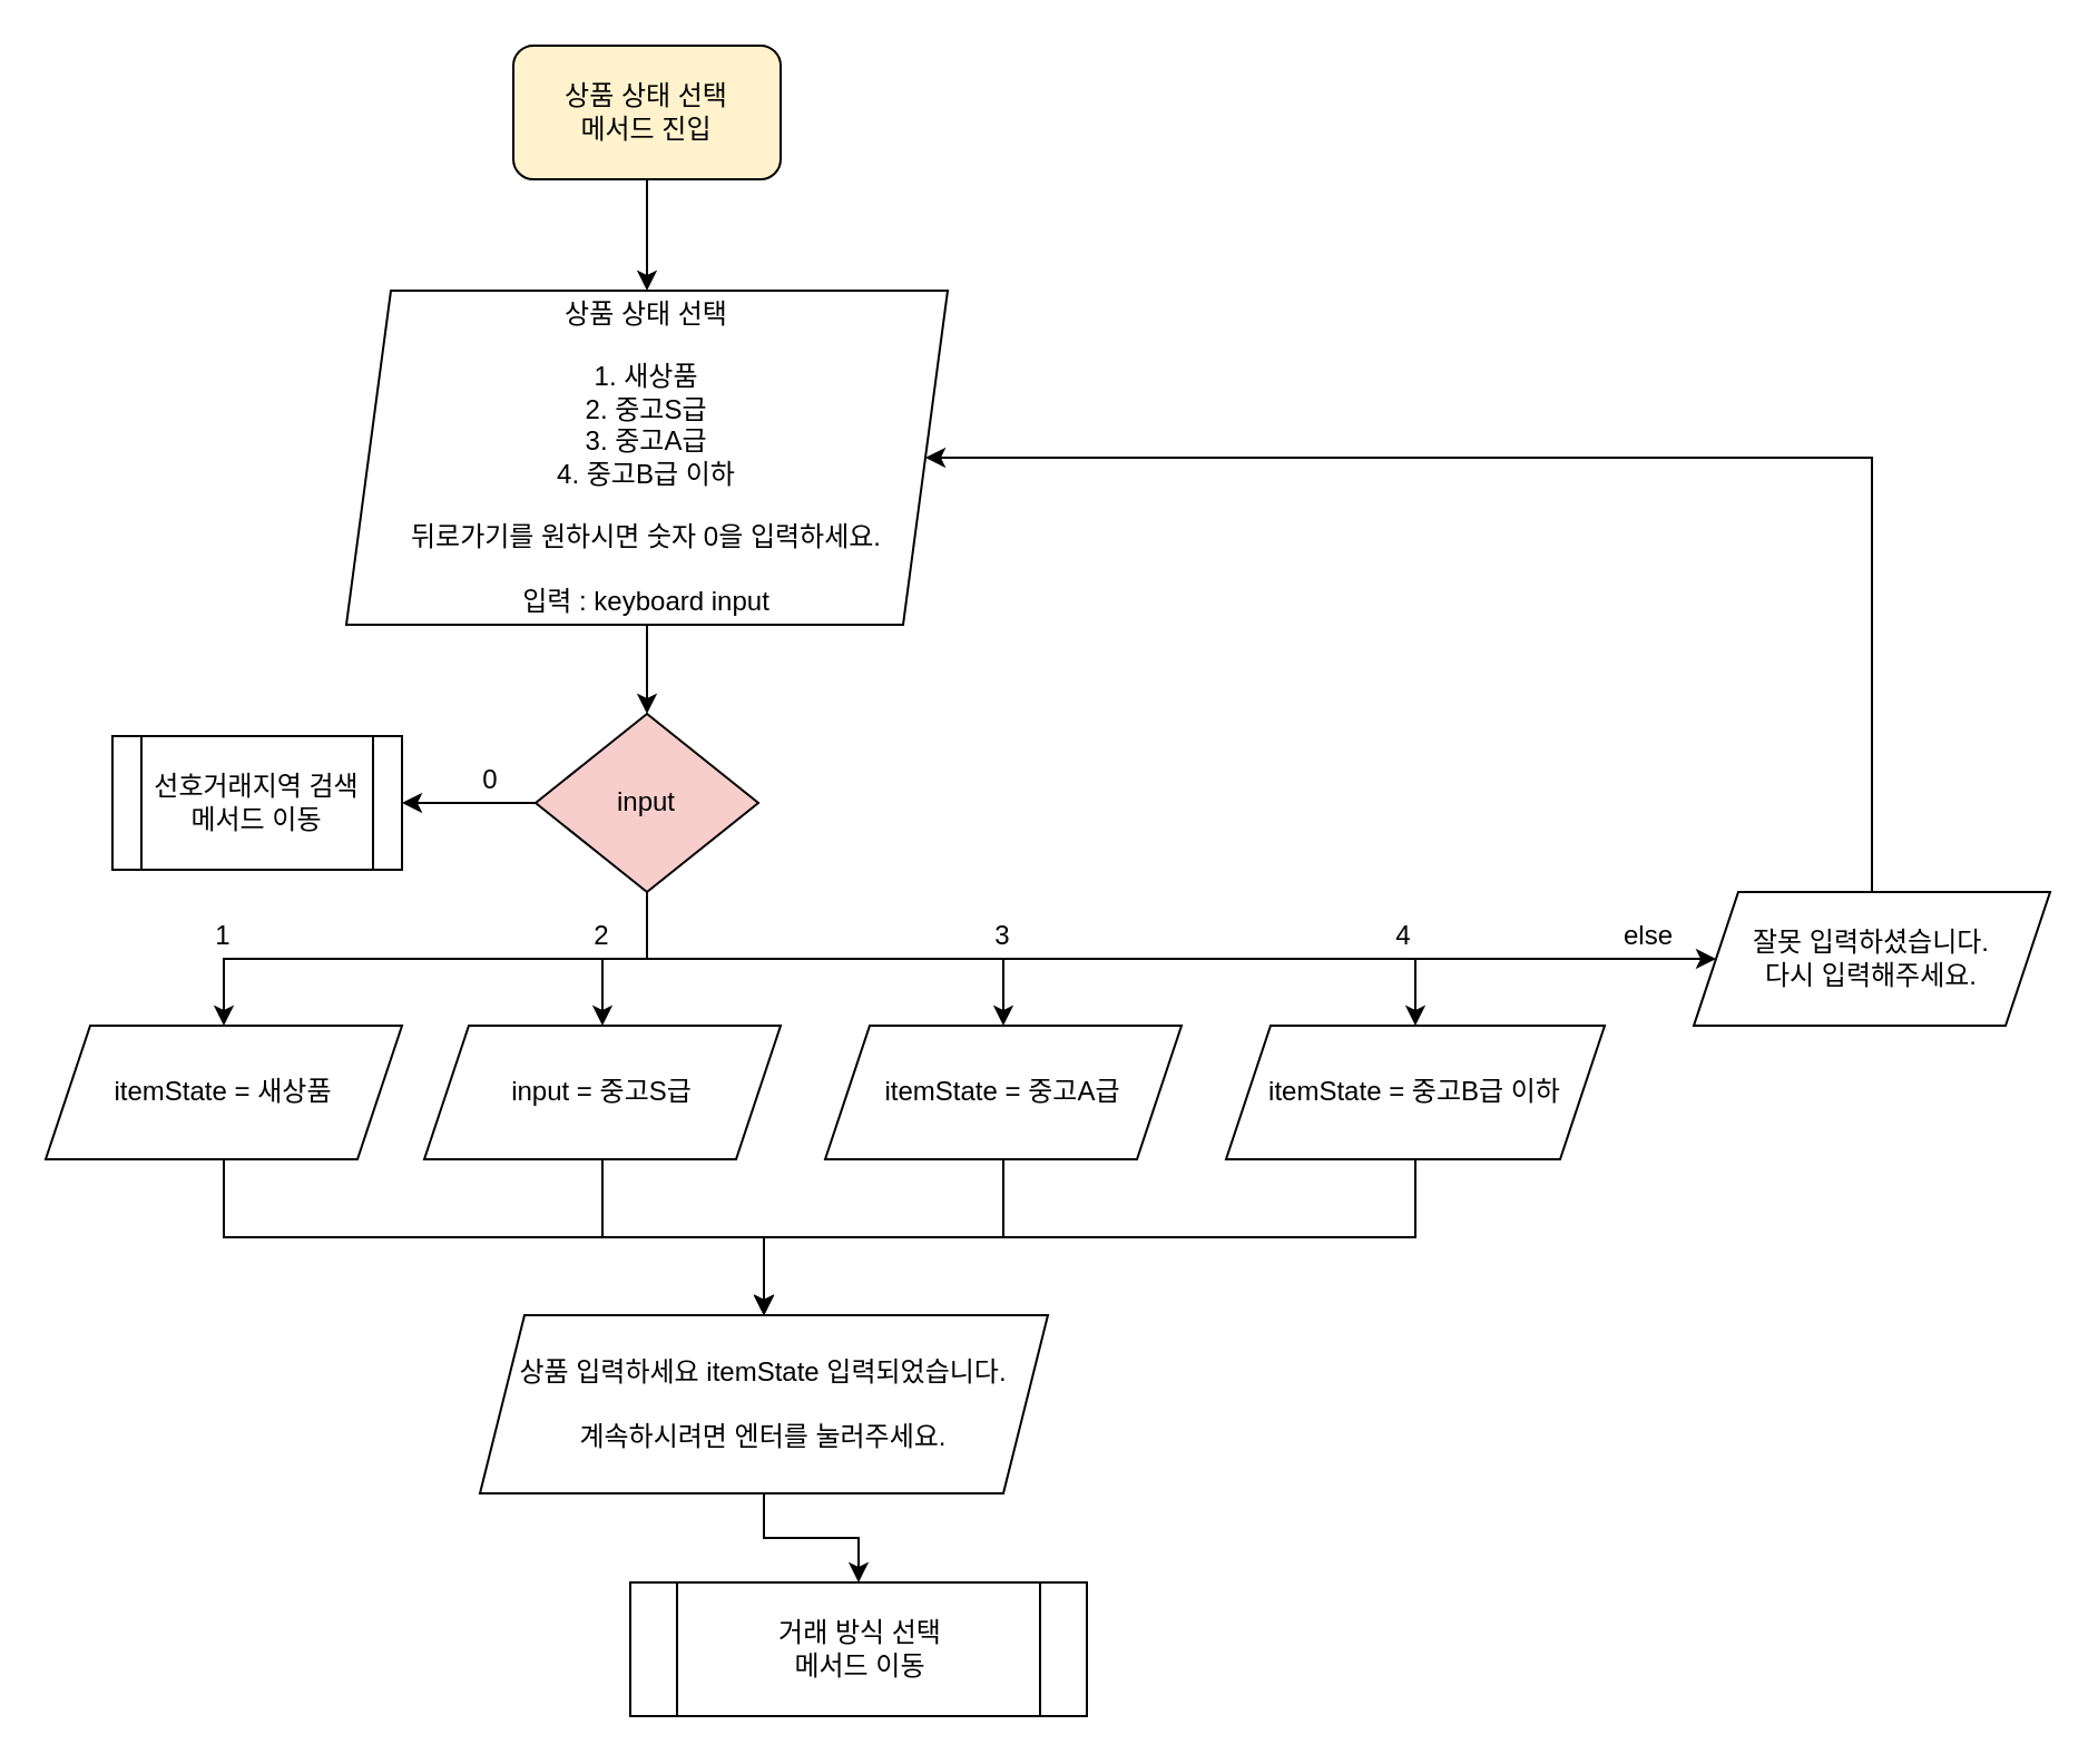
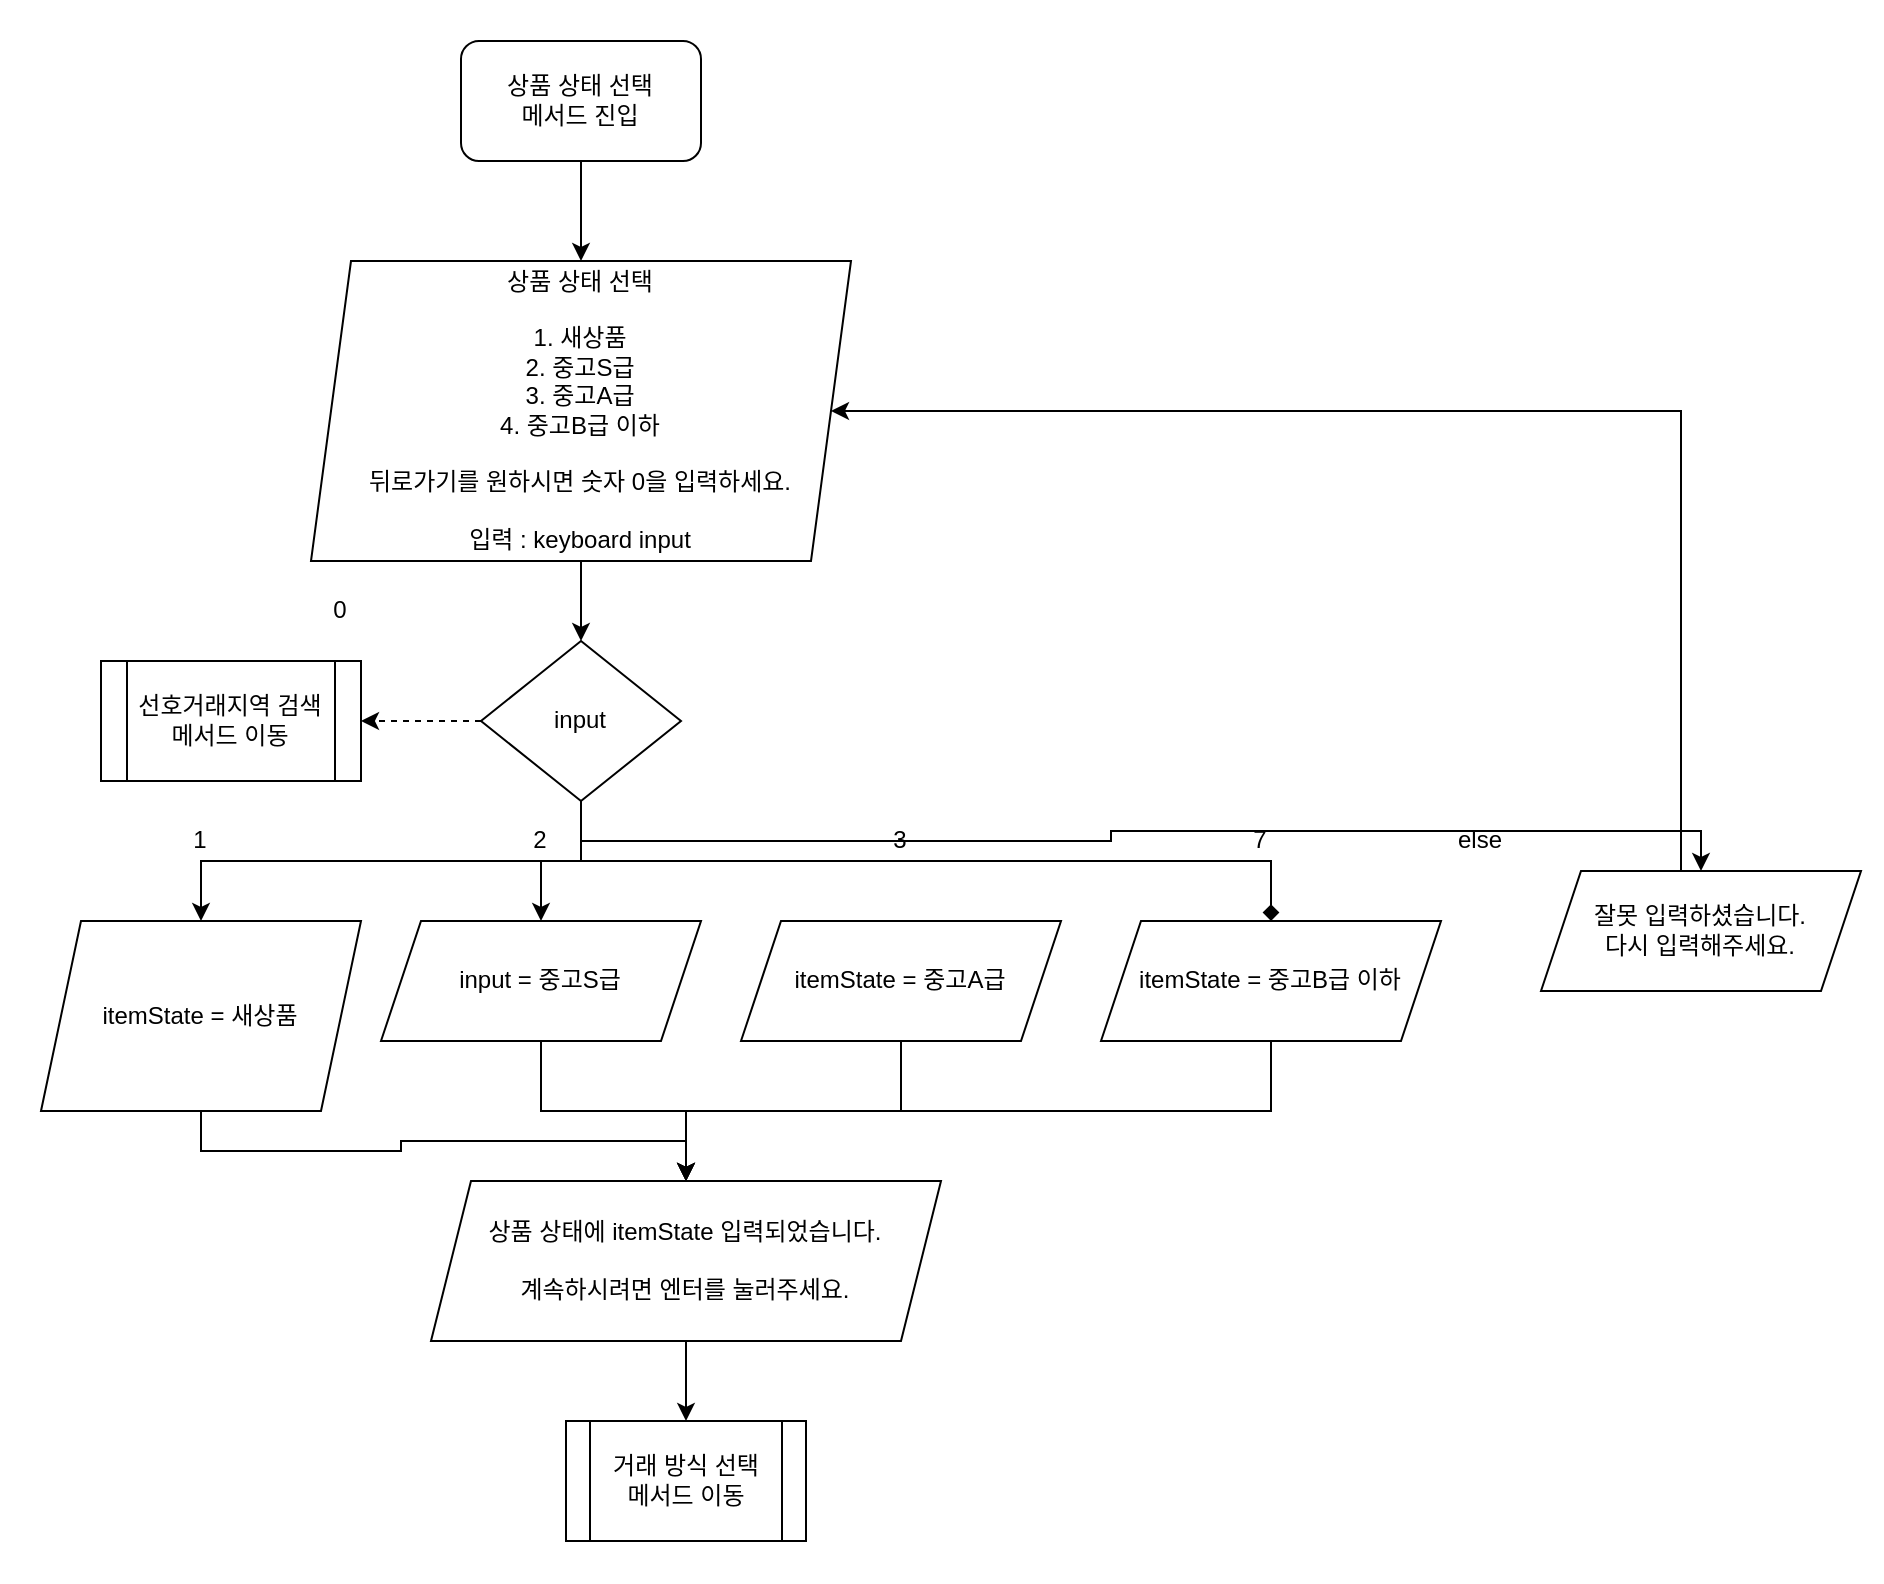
  <mxCell id="0" />
  <mxCell id="1" parent="0" />
  <mxCell id="2" value="" style="edgeStyle=orthogonalEdgeStyle;rounded=0;orthogonalLoop=1;jettySize=auto;html=1;" edge="1" parent="1" source="3" target="5"><mxGeometry relative="1" as="geometry" /></mxCell>
- <mxCell id="3" value="상품 상태 선택&lt;br&gt;메서드 진입" style="rounded=1;whiteSpace=wrap;html=1;fillColor=#fff2cc;" vertex="1" parent="1"><mxGeometry x="230" y="20" width="120" height="60" as="geometry" /></mxCell>
+ <mxCell id="3" value="상품 상태 선택&lt;br&gt;메서드 진입" style="rounded=1;whiteSpace=wrap;html=1;" vertex="1" parent="1"><mxGeometry x="230" y="20" width="120" height="60" as="geometry" /></mxCell>
  <mxCell id="4" value="" style="edgeStyle=orthogonalEdgeStyle;rounded=0;orthogonalLoop=1;jettySize=auto;html=1;" edge="1" parent="1" source="5" target="12"><mxGeometry relative="1" as="geometry" /></mxCell>
  <mxCell id="5" value="상품 상태 선택&lt;br&gt;&lt;br&gt;1. 새상품&lt;br&gt;2. 중고S급&lt;br&gt;3. 중고A급&lt;br&gt;4. 중고B급 이하&lt;br&gt;&lt;br&gt;뒤로가기를 원하시면 숫자 0을 입력하세요.&lt;br&gt;&lt;br&gt;입력 : keyboard input" style="shape=parallelogram;perimeter=parallelogramPerimeter;whiteSpace=wrap;html=1;fixedSize=1;rounded=1;arcSize=0;" vertex="1" parent="1"><mxGeometry x="155" y="130" width="270" height="150" as="geometry" /></mxCell>
- <mxCell id="6" value="" style="edgeStyle=orthogonalEdgeStyle;rounded=0;orthogonalLoop=1;jettySize=auto;html=1;" edge="1" parent="1" source="12" target="13"><mxGeometry relative="1" as="geometry" /></mxCell>
+ <mxCell id="6" value="" style="edgeStyle=orthogonalEdgeStyle;rounded=0;orthogonalLoop=1;jettySize=auto;html=1;dashed=1;" edge="1" parent="1" source="12" target="13"><mxGeometry relative="1" as="geometry" /></mxCell>
  <mxCell id="7" style="edgeStyle=orthogonalEdgeStyle;rounded=0;orthogonalLoop=1;jettySize=auto;html=1;exitX=0.5;exitY=1;exitDx=0;exitDy=0;entryX=0.5;entryY=0;entryDx=0;entryDy=0;" edge="1" parent="1" source="12" target="16"><mxGeometry relative="1" as="geometry" /></mxCell>
  <mxCell id="8" style="edgeStyle=orthogonalEdgeStyle;rounded=0;orthogonalLoop=1;jettySize=auto;html=1;exitX=0.5;exitY=1;exitDx=0;exitDy=0;entryX=0.5;entryY=0;entryDx=0;entryDy=0;" edge="1" parent="1" source="12" target="18"><mxGeometry relative="1" as="geometry" /></mxCell>
- <mxCell id="9" style="edgeStyle=orthogonalEdgeStyle;rounded=0;orthogonalLoop=1;jettySize=auto;html=1;exitX=0.5;exitY=1;exitDx=0;exitDy=0;entryX=0.5;entryY=0;entryDx=0;entryDy=0;" edge="1" parent="1" source="12" target="20"><mxGeometry relative="1" as="geometry" /></mxCell>
- <mxCell id="10" style="edgeStyle=orthogonalEdgeStyle;rounded=0;orthogonalLoop=1;jettySize=auto;html=1;exitX=0.5;exitY=1;exitDx=0;exitDy=0;" edge="1" parent="1" source="12" target="22"><mxGeometry relative="1" as="geometry" /></mxCell>
+ <mxCell id="10" style="edgeStyle=orthogonalEdgeStyle;rounded=0;orthogonalLoop=1;jettySize=auto;html=1;exitX=0.5;exitY=1;exitDx=0;exitDy=0;endArrow=diamond;" edge="1" parent="1" source="12" target="22"><mxGeometry relative="1" as="geometry" /></mxCell>
  <mxCell id="11" style="edgeStyle=orthogonalEdgeStyle;rounded=0;orthogonalLoop=1;jettySize=auto;html=1;exitX=0.5;exitY=1;exitDx=0;exitDy=0;" edge="1" parent="1" source="12" target="24"><mxGeometry relative="1" as="geometry" /></mxCell>
- <mxCell id="12" value="input" style="rhombus;whiteSpace=wrap;html=1;rounded=1;arcSize=0;fillColor=#f8cecc;" vertex="1" parent="1"><mxGeometry x="240" y="320" width="100" height="80" as="geometry" /></mxCell>
+ <mxCell id="12" value="input" style="rhombus;whiteSpace=wrap;html=1;rounded=1;arcSize=0;" vertex="1" parent="1"><mxGeometry x="240" y="320" width="100" height="80" as="geometry" /></mxCell>
  <mxCell id="13" value="선호거래지역 검색&lt;br&gt;메서드 이동" style="shape=process;whiteSpace=wrap;html=1;backgroundOutline=1;rounded=1;arcSize=0;" vertex="1" parent="1"><mxGeometry x="50" y="330" width="130" height="60" as="geometry" /></mxCell>
- <mxCell id="14" value="0" style="text;html=1;strokeColor=none;fillColor=none;align=center;verticalAlign=middle;whiteSpace=wrap;rounded=0;" vertex="1" parent="1"><mxGeometry x="200" y="340" width="40" height="20" as="geometry" /></mxCell>
+ <mxCell id="14" value="0" style="text;html=1;strokeColor=none;fillColor=none;align=center;verticalAlign=middle;whiteSpace=wrap;rounded=0;" vertex="1" parent="1"><mxGeometry x="150" y="295" width="40" height="20" as="geometry" /></mxCell>
  <mxCell id="15" style="edgeStyle=orthogonalEdgeStyle;rounded=0;orthogonalLoop=1;jettySize=auto;html=1;exitX=0.5;exitY=1;exitDx=0;exitDy=0;" edge="1" parent="1" source="16" target="31"><mxGeometry relative="1" as="geometry" /></mxCell>
- <mxCell id="16" value="itemState = 새상품" style="shape=parallelogram;perimeter=parallelogramPerimeter;whiteSpace=wrap;html=1;fixedSize=1;" vertex="1" parent="1"><mxGeometry y="460" width="160" height="60" as="geometry" x="20" /></mxCell>
+ <mxCell id="16" value="itemState = 새상품" style="shape=parallelogram;perimeter=parallelogramPerimeter;whiteSpace=wrap;html=1;fixedSize=1;" vertex="1" parent="1"><mxGeometry x="20" y="460" width="160" height="95" as="geometry" /></mxCell>
  <mxCell id="17" style="edgeStyle=orthogonalEdgeStyle;rounded=0;orthogonalLoop=1;jettySize=auto;html=1;exitX=0.5;exitY=1;exitDx=0;exitDy=0;" edge="1" parent="1" source="18" target="31"><mxGeometry relative="1" as="geometry" /></mxCell>
  <mxCell id="18" value="input = 중고S급" style="shape=parallelogram;perimeter=parallelogramPerimeter;whiteSpace=wrap;html=1;fixedSize=1;" vertex="1" parent="1"><mxGeometry x="190" y="460" width="160" height="60" as="geometry" /></mxCell>
  <mxCell id="19" style="edgeStyle=orthogonalEdgeStyle;rounded=0;orthogonalLoop=1;jettySize=auto;html=1;exitX=0.5;exitY=1;exitDx=0;exitDy=0;" edge="1" parent="1" source="20" target="31"><mxGeometry relative="1" as="geometry" /></mxCell>
  <mxCell id="20" value="itemState = 중고A급" style="shape=parallelogram;perimeter=parallelogramPerimeter;whiteSpace=wrap;html=1;fixedSize=1;" vertex="1" parent="1"><mxGeometry x="370" y="460" width="160" height="60" as="geometry" /></mxCell>
  <mxCell id="21" style="edgeStyle=orthogonalEdgeStyle;rounded=0;orthogonalLoop=1;jettySize=auto;html=1;exitX=0.5;exitY=1;exitDx=0;exitDy=0;" edge="1" parent="1" source="22" target="31"><mxGeometry relative="1" as="geometry" /></mxCell>
  <mxCell id="22" value="itemState = 중고B급 이하" style="shape=parallelogram;perimeter=parallelogramPerimeter;whiteSpace=wrap;html=1;fixedSize=1;" vertex="1" parent="1"><mxGeometry x="550" y="460" width="170" height="60" as="geometry" /></mxCell>
  <mxCell id="23" style="edgeStyle=orthogonalEdgeStyle;rounded=0;orthogonalLoop=1;jettySize=auto;html=1;exitX=0.5;exitY=0;exitDx=0;exitDy=0;entryX=1;entryY=0.5;entryDx=0;entryDy=0;" edge="1" parent="1" source="24" target="5"><mxGeometry relative="1" as="geometry"><Array as="points"><mxPoint x="840" y="205" /></Array></mxGeometry></mxCell>
- <mxCell id="24" value="잘못 입력하셨습니다.&lt;br&gt;다시 입력해주세요." style="shape=parallelogram;perimeter=parallelogramPerimeter;whiteSpace=wrap;html=1;fixedSize=1;" vertex="1" parent="1"><mxGeometry x="760" y="400" width="160" height="60" as="geometry" /></mxCell>
+ <mxCell id="24" value="잘못 입력하셨습니다.&lt;br&gt;다시 입력해주세요." style="shape=parallelogram;perimeter=parallelogramPerimeter;whiteSpace=wrap;html=1;fixedSize=1;" vertex="1" parent="1"><mxGeometry x="770" y="435" width="160" height="60" as="geometry" /></mxCell>
  <mxCell id="25" value="1" style="text;html=1;strokeColor=none;fillColor=none;align=center;verticalAlign=middle;whiteSpace=wrap;rounded=0;" vertex="1" parent="1"><mxGeometry x="80" y="410" width="40" height="20" as="geometry" /></mxCell>
  <mxCell id="26" value="2" style="text;html=1;strokeColor=none;fillColor=none;align=center;verticalAlign=middle;whiteSpace=wrap;rounded=0;" vertex="1" parent="1"><mxGeometry x="250" y="410" width="40" height="20" as="geometry" /></mxCell>
  <mxCell id="27" value="3" style="text;html=1;strokeColor=none;fillColor=none;align=center;verticalAlign=middle;whiteSpace=wrap;rounded=0;" vertex="1" parent="1"><mxGeometry x="430" y="410" width="40" height="20" as="geometry" /></mxCell>
- <mxCell id="28" value="4" style="text;html=1;strokeColor=none;fillColor=none;align=center;verticalAlign=middle;whiteSpace=wrap;rounded=0;" vertex="1" parent="1"><mxGeometry x="610" y="410" width="40" height="20" as="geometry" /></mxCell>
+ <mxCell id="28" value="7" style="text;html=1;strokeColor=none;fillColor=none;align=center;verticalAlign=middle;whiteSpace=wrap;rounded=0;" vertex="1" parent="1"><mxGeometry x="610" y="410" width="40" height="20" as="geometry" /></mxCell>
  <mxCell id="29" value="else" style="text;html=1;strokeColor=none;fillColor=none;align=center;verticalAlign=middle;whiteSpace=wrap;rounded=0;" vertex="1" parent="1"><mxGeometry x="720" y="410" width="40" height="20" as="geometry" /></mxCell>
  <mxCell id="30" value="" style="edgeStyle=orthogonalEdgeStyle;rounded=0;orthogonalLoop=1;jettySize=auto;html=1;" edge="1" parent="1" source="31" target="32"><mxGeometry relative="1" as="geometry" /></mxCell>
- <mxCell id="31" value="상품 입력하세요 itemState 입력되었습니다.&lt;br&gt;&lt;br&gt;계속하시려면 엔터를 눌러주세요." style="shape=parallelogram;perimeter=parallelogramPerimeter;whiteSpace=wrap;html=1;fixedSize=1;" vertex="1" parent="1"><mxGeometry x="215" y="590" width="255" height="80" as="geometry" /></mxCell>
- <mxCell id="32" value="거래 방식 선택&lt;br&gt;메서드 이동" style="shape=process;whiteSpace=wrap;html=1;backgroundOutline=1;" vertex="1" parent="1"><mxGeometry x="282.5" y="710" width="205" height="60" as="geometry" /></mxCell>
+ <mxCell id="31" value="상품 상태에 itemState 입력되었습니다.&lt;br&gt;&lt;br&gt;계속하시려면 엔터를 눌러주세요." style="shape=parallelogram;perimeter=parallelogramPerimeter;whiteSpace=wrap;html=1;fixedSize=1;" vertex="1" parent="1"><mxGeometry x="215" y="590" width="255" height="80" as="geometry" /></mxCell>
+ <mxCell id="32" value="거래 방식 선택&lt;br&gt;메서드 이동" style="shape=process;whiteSpace=wrap;html=1;backgroundOutline=1;" vertex="1" parent="1"><mxGeometry x="282.5" y="710" width="120" height="60" as="geometry" /></mxCell>
